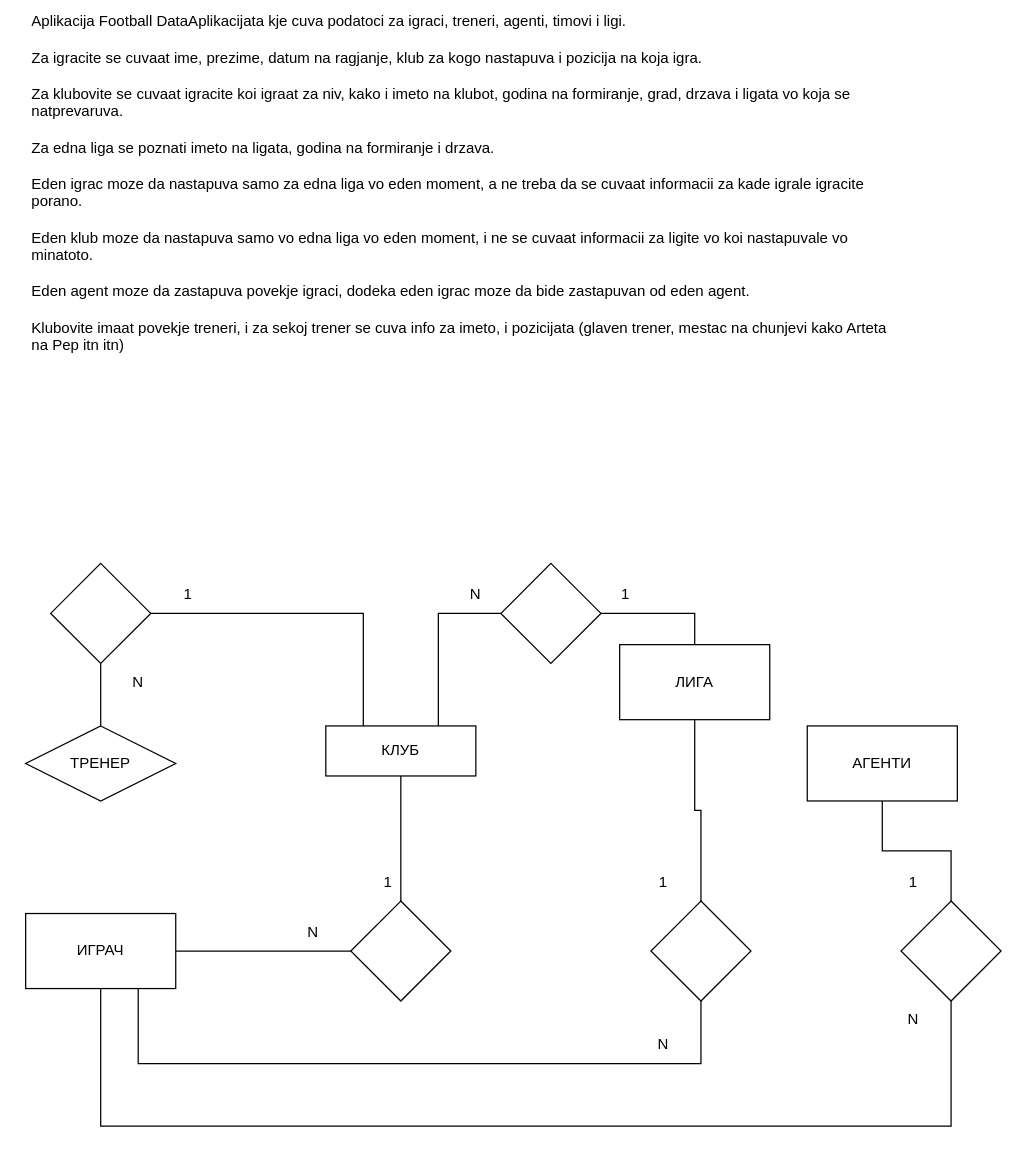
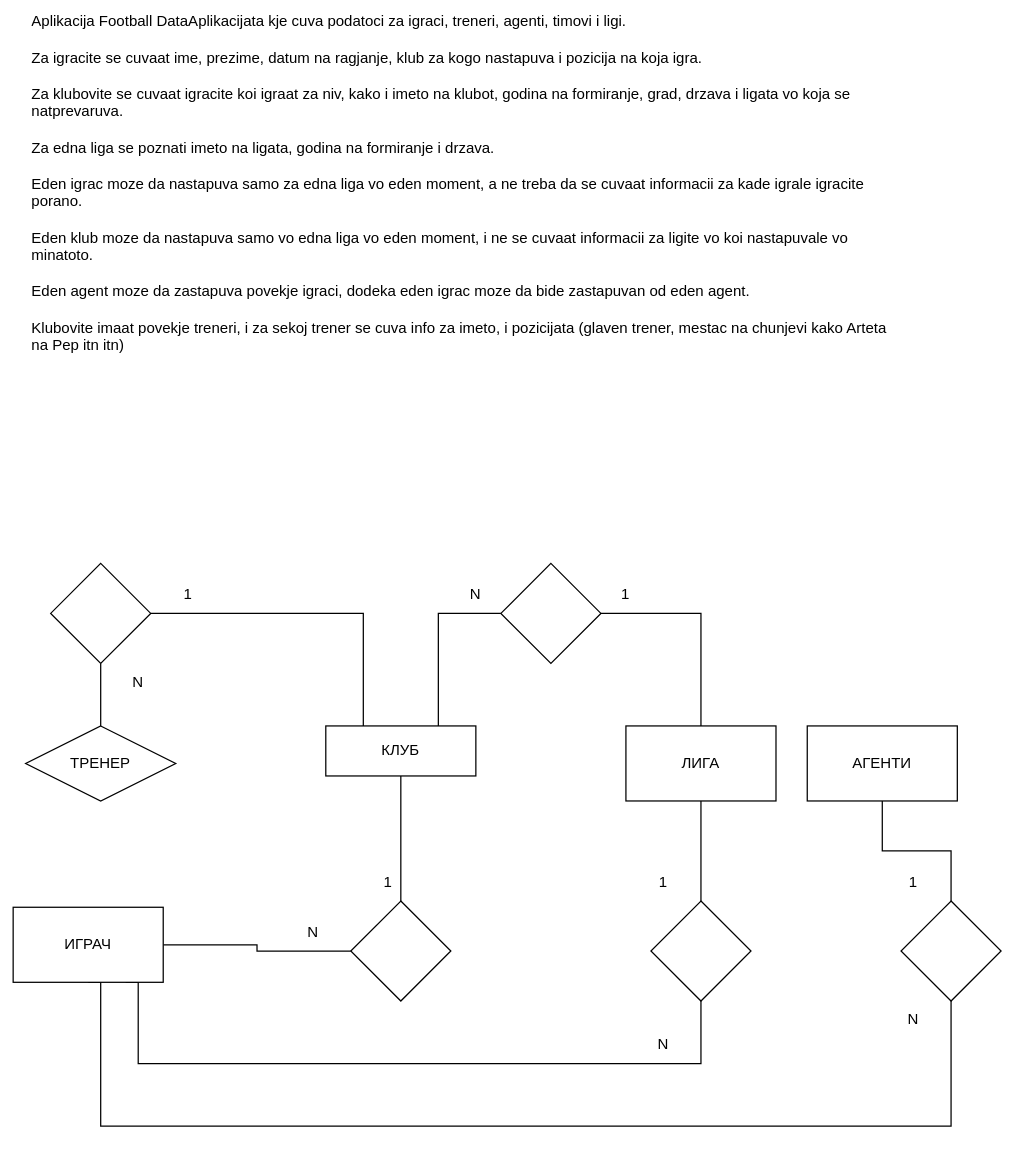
  <mxCell id="0" />
  <mxCell id="1" parent="0" />
  <mxCell id="2" value="Aplikacija Football Data&lt;span class=&quot;c-mrkdwn__br&quot;&gt;&lt;/span&gt;Aplikacijata kje cuva podatoci za igraci, treneri, agenti, timovi i ligi.&lt;br&gt;&lt;span class=&quot;c-mrkdwn__br&quot;&gt;&lt;/span&gt;&lt;br&gt;Za igracite se cuvaat ime, prezime, datum na ragjanje, klub za kogo nastapuva i pozicija na koja igra.&lt;br&gt;&lt;span class=&quot;c-mrkdwn__br&quot;&gt;&lt;/span&gt;&lt;br&gt;Za&amp;nbsp;klubovite se cuvaat igracite koi igraat za niv, kako i imeto na klubot, godina na formiranje, grad, drzava i ligata vo koja se natprevaruva.&lt;br&gt;&lt;span class=&quot;c-mrkdwn__br&quot;&gt;&lt;/span&gt;&lt;br&gt;Za edna liga se poznati imeto na ligata, godina na formiranje i drzava.&lt;br&gt;&lt;span class=&quot;c-mrkdwn__br&quot;&gt;&lt;/span&gt;&lt;br&gt;Eden igrac moze da nastapuva samo za edna liga vo eden moment, a ne treba da&amp;nbsp;se cuvaat informacii za kade igrale igracite porano. &lt;br&gt;&lt;br&gt;Eden klub moze da&amp;nbsp;nastapuva samo vo edna liga vo eden moment, i ne se cuvaat informacii za&amp;nbsp;ligite vo koi nastapuvale vo minatoto.&lt;br&gt;&lt;span class=&quot;c-mrkdwn__br&quot;&gt;&lt;/span&gt;&lt;br&gt;Eden agent moze da zastapuva povekje igraci, dodeka eden igrac moze da bide zastapuvan od eden agent.&lt;br&gt;&lt;span class=&quot;c-mrkdwn__br&quot;&gt;&lt;/span&gt;&lt;br&gt;Klubovite&amp;nbsp;imaat povekje treneri, i za sekoj trener se cuva info za imeto, i&amp;nbsp;pozicijata (glaven trener, mestac na chunjevi kako Arteta na Pep itn&amp;nbsp;itn)&lt;span class=&quot;c-message__edited_label&quot; dir=&quot;ltr&quot;&gt;&amp;nbsp;&lt;/span&gt;" style="text;html=1;strokeColor=none;fillColor=none;spacing=5;spacingTop=-20;whiteSpace=wrap;overflow=hidden;rounded=0;" vertex="1" parent="1"><mxGeometry x="20" y="20" width="700" height="310" as="geometry" /></mxCell>
  <mxCell id="3" style="edgeStyle=orthogonalEdgeStyle;rounded=0;orthogonalLoop=1;jettySize=auto;html=1;exitX=1;exitY=0.5;exitDx=0;exitDy=0;entryX=0;entryY=0.5;entryDx=0;entryDy=0;endArrow=none;endFill=0;" edge="1" parent="1" source="6" target="14"><mxGeometry relative="1" as="geometry" /></mxCell>
  <mxCell id="4" style="edgeStyle=orthogonalEdgeStyle;rounded=0;orthogonalLoop=1;jettySize=auto;html=1;exitX=0.75;exitY=1;exitDx=0;exitDy=0;entryX=0.5;entryY=1;entryDx=0;entryDy=0;endArrow=none;endFill=0;" edge="1" parent="1" source="6" target="18"><mxGeometry relative="1" as="geometry"><Array as="points"><mxPoint x="110" y="850" /><mxPoint x="560" y="850" /></Array></mxGeometry></mxCell>
  <mxCell id="5" style="edgeStyle=orthogonalEdgeStyle;rounded=0;orthogonalLoop=1;jettySize=auto;html=1;exitX=0.5;exitY=1;exitDx=0;exitDy=0;entryX=0.5;entryY=1;entryDx=0;entryDy=0;endArrow=none;endFill=0;" edge="1" parent="1" source="6" target="25"><mxGeometry relative="1" as="geometry"><Array as="points"><mxPoint x="80" y="900" /><mxPoint x="760" y="900" /></Array></mxGeometry></mxCell>
- <mxCell id="6" value="ИГРАЧ" style="rounded=0;whiteSpace=wrap;html=1;" vertex="1" parent="1"><mxGeometry x="20" y="730" width="120" height="60" as="geometry" /></mxCell>
+ <mxCell id="6" value="ИГРАЧ" style="rounded=0;whiteSpace=wrap;html=1;" vertex="1" parent="1"><mxGeometry x="10" y="725" width="120" height="60" as="geometry" /></mxCell>
  <mxCell id="7" style="edgeStyle=orthogonalEdgeStyle;rounded=0;orthogonalLoop=1;jettySize=auto;html=1;exitX=0.75;exitY=0;exitDx=0;exitDy=0;entryX=0;entryY=0.5;entryDx=0;entryDy=0;endArrow=none;endFill=0;" edge="1" parent="1" source="8" target="22"><mxGeometry relative="1" as="geometry" /></mxCell>
  <mxCell id="8" value="КЛУБ" style="rounded=0;whiteSpace=wrap;html=1;" vertex="1" parent="1"><mxGeometry x="260" y="580" width="120" height="40" as="geometry" /></mxCell>
  <mxCell id="9" value="ТРЕНЕР" style="rhombus;whiteSpace=wrap;html=1;" vertex="1" parent="1"><mxGeometry x="20" y="580" width="120" height="60" as="geometry" /></mxCell>
  <mxCell id="10" style="edgeStyle=orthogonalEdgeStyle;rounded=0;orthogonalLoop=1;jettySize=auto;html=1;exitX=0.5;exitY=1;exitDx=0;exitDy=0;entryX=0.5;entryY=0;entryDx=0;entryDy=0;endArrow=none;endFill=0;" edge="1" parent="1" source="11" target="25"><mxGeometry relative="1" as="geometry" /></mxCell>
  <mxCell id="11" value="АГЕНТИ" style="rounded=0;whiteSpace=wrap;html=1;" vertex="1" parent="1"><mxGeometry x="645" y="580" width="120" height="60" as="geometry" /></mxCell>
- <mxCell id="12" value="ЛИГА" style="rounded=0;whiteSpace=wrap;html=1;" vertex="1" parent="1"><mxGeometry x="495" y="515" width="120" height="60" as="geometry" /></mxCell>
+ <mxCell id="12" value="ЛИГА" style="rounded=0;whiteSpace=wrap;html=1;" vertex="1" parent="1"><mxGeometry x="500" y="580" width="120" height="60" as="geometry" /></mxCell>
  <mxCell id="13" style="edgeStyle=orthogonalEdgeStyle;rounded=0;orthogonalLoop=1;jettySize=auto;html=1;exitX=0.5;exitY=0;exitDx=0;exitDy=0;entryX=0.5;entryY=1;entryDx=0;entryDy=0;endArrow=none;endFill=0;" edge="1" parent="1" source="14" target="8"><mxGeometry relative="1" as="geometry" /></mxCell>
  <mxCell id="14" value="" style="rhombus;whiteSpace=wrap;html=1;" vertex="1" parent="1"><mxGeometry x="280" y="720" width="80" height="80" as="geometry" /></mxCell>
  <mxCell id="15" value="1" style="text;html=1;strokeColor=none;fillColor=none;align=center;verticalAlign=middle;whiteSpace=wrap;rounded=0;" vertex="1" parent="1"><mxGeometry x="280" y="690" width="60" height="30" as="geometry" /></mxCell>
  <mxCell id="16" value="N" style="text;html=1;strokeColor=none;fillColor=none;align=center;verticalAlign=middle;whiteSpace=wrap;rounded=0;" vertex="1" parent="1"><mxGeometry x="220" y="730" width="60" height="30" as="geometry" /></mxCell>
  <mxCell id="17" style="edgeStyle=orthogonalEdgeStyle;rounded=0;orthogonalLoop=1;jettySize=auto;html=1;exitX=0.5;exitY=0;exitDx=0;exitDy=0;entryX=0.5;entryY=1;entryDx=0;entryDy=0;endArrow=none;endFill=0;" edge="1" parent="1" source="18" target="12"><mxGeometry relative="1" as="geometry" /></mxCell>
  <mxCell id="18" value="" style="rhombus;whiteSpace=wrap;html=1;" vertex="1" parent="1"><mxGeometry x="520" y="720" width="80" height="80" as="geometry" /></mxCell>
  <mxCell id="19" value="1" style="text;html=1;strokeColor=none;fillColor=none;align=center;verticalAlign=middle;whiteSpace=wrap;rounded=0;" vertex="1" parent="1"><mxGeometry x="500" y="690" width="60" height="30" as="geometry" /></mxCell>
  <mxCell id="20" value="N" style="text;html=1;strokeColor=none;fillColor=none;align=center;verticalAlign=middle;whiteSpace=wrap;rounded=0;" vertex="1" parent="1"><mxGeometry x="500" y="820" width="60" height="30" as="geometry" /></mxCell>
  <mxCell id="21" style="edgeStyle=orthogonalEdgeStyle;rounded=0;orthogonalLoop=1;jettySize=auto;html=1;exitX=1;exitY=0.5;exitDx=0;exitDy=0;entryX=0.5;entryY=0;entryDx=0;entryDy=0;endArrow=none;endFill=0;" edge="1" parent="1" source="22" target="12"><mxGeometry relative="1" as="geometry" /></mxCell>
  <mxCell id="22" value="" style="rhombus;whiteSpace=wrap;html=1;" vertex="1" parent="1"><mxGeometry x="400" y="450" width="80" height="80" as="geometry" /></mxCell>
  <mxCell id="23" value="1" style="text;html=1;strokeColor=none;fillColor=none;align=center;verticalAlign=middle;whiteSpace=wrap;rounded=0;" vertex="1" parent="1"><mxGeometry x="470" y="460" width="60" height="30" as="geometry" /></mxCell>
  <mxCell id="24" value="N" style="text;html=1;strokeColor=none;fillColor=none;align=center;verticalAlign=middle;whiteSpace=wrap;rounded=0;" vertex="1" parent="1"><mxGeometry x="350" y="460" width="60" height="30" as="geometry" /></mxCell>
  <mxCell id="25" value="" style="rhombus;whiteSpace=wrap;html=1;" vertex="1" parent="1"><mxGeometry x="720" y="720" width="80" height="80" as="geometry" /></mxCell>
  <mxCell id="26" value="N" style="text;html=1;strokeColor=none;fillColor=none;align=center;verticalAlign=middle;whiteSpace=wrap;rounded=0;" vertex="1" parent="1"><mxGeometry x="700" y="800" width="60" height="30" as="geometry" /></mxCell>
  <mxCell id="27" value="1" style="text;html=1;strokeColor=none;fillColor=none;align=center;verticalAlign=middle;whiteSpace=wrap;rounded=0;" vertex="1" parent="1"><mxGeometry x="700" y="690" width="60" height="30" as="geometry" /></mxCell>
  <mxCell id="28" style="edgeStyle=orthogonalEdgeStyle;rounded=0;orthogonalLoop=1;jettySize=auto;html=1;exitX=0.5;exitY=1;exitDx=0;exitDy=0;entryX=0.5;entryY=0;entryDx=0;entryDy=0;endArrow=none;endFill=0;" edge="1" parent="1" source="30" target="9"><mxGeometry relative="1" as="geometry" /></mxCell>
  <mxCell id="29" style="edgeStyle=orthogonalEdgeStyle;rounded=0;orthogonalLoop=1;jettySize=auto;html=1;exitX=1;exitY=0.5;exitDx=0;exitDy=0;entryX=0.25;entryY=0;entryDx=0;entryDy=0;endArrow=none;endFill=0;" edge="1" parent="1" source="30" target="8"><mxGeometry relative="1" as="geometry" /></mxCell>
  <mxCell id="30" value="" style="rhombus;whiteSpace=wrap;html=1;" vertex="1" parent="1"><mxGeometry x="40" y="450" width="80" height="80" as="geometry" /></mxCell>
  <mxCell id="31" value="N" style="text;html=1;strokeColor=none;fillColor=none;align=center;verticalAlign=middle;whiteSpace=wrap;rounded=0;" vertex="1" parent="1"><mxGeometry x="80" y="530" width="60" height="30" as="geometry" /></mxCell>
  <mxCell id="32" value="1" style="text;html=1;strokeColor=none;fillColor=none;align=center;verticalAlign=middle;whiteSpace=wrap;rounded=0;" vertex="1" parent="1"><mxGeometry x="120" y="460" width="60" height="30" as="geometry" /></mxCell>
